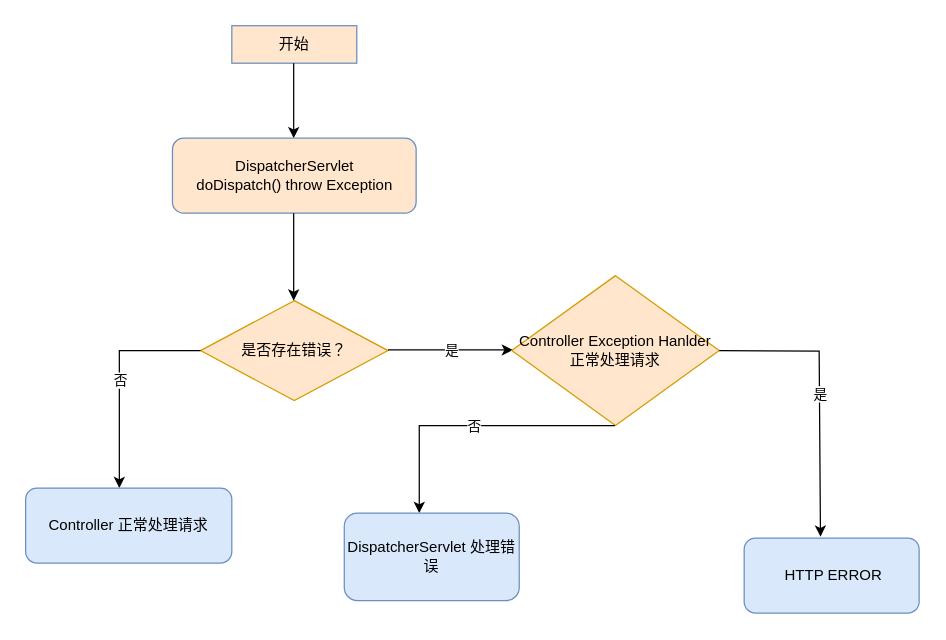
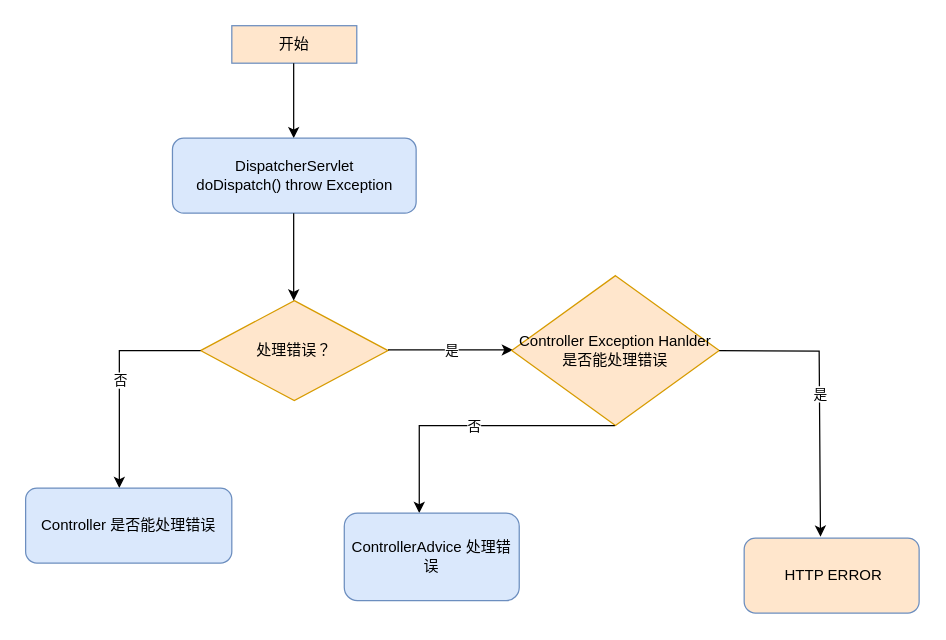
  <mxCell id="0" />
  <mxCell id="1" parent="0" />
  <mxCell id="2" value="开始" style="rounded=0;whiteSpace=wrap;html=1;fillColor=#ffe6cc;strokeColor=#6c8ebf;" vertex="1" parent="1"><mxGeometry x="185" y="20" width="100" height="30" as="geometry" /></mxCell>
  <mxCell id="3" value="" style="endArrow=classic;html=1;rounded=0;" edge="1" parent="1"><mxGeometry width="50" height="50" relative="1" as="geometry"><mxPoint x="234.5" y="50" as="sourcePoint" /><mxPoint x="234.5" y="110" as="targetPoint" /></mxGeometry></mxCell>
- <mxCell id="4" value="DispatcherServlet&lt;br&gt;doDispatch() throw Exception" style="rounded=1;whiteSpace=wrap;html=1;fillColor=#ffe6cc;strokeColor=#6c8ebf;" vertex="1" parent="1"><mxGeometry x="137.5" y="110" width="195" height="60" as="geometry" /></mxCell>
- <mxCell id="5" value="是否存在错误？" style="rhombus;whiteSpace=wrap;html=1;fillColor=#ffe6cc;strokeColor=#d79b00;" vertex="1" parent="1"><mxGeometry x="160" y="240" width="150" height="80" as="geometry" /></mxCell>
+ <mxCell id="4" value="DispatcherServlet&lt;br&gt;doDispatch() throw Exception" style="rounded=1;whiteSpace=wrap;html=1;fillColor=#dae8fc;strokeColor=#6c8ebf;" vertex="1" parent="1"><mxGeometry x="137.5" y="110" width="195" height="60" as="geometry" /></mxCell>
+ <mxCell id="5" value="处理错误？" style="rhombus;whiteSpace=wrap;html=1;fillColor=#ffe6cc;strokeColor=#d79b00;" vertex="1" parent="1"><mxGeometry x="160" y="240" width="150" height="80" as="geometry" /></mxCell>
  <mxCell id="6" value="" style="endArrow=classic;html=1;rounded=0;" edge="1" parent="1"><mxGeometry width="50" height="50" relative="1" as="geometry"><mxPoint x="234.5" y="170" as="sourcePoint" /><mxPoint x="234.5" y="240" as="targetPoint" /></mxGeometry></mxCell>
  <mxCell id="7" value="" style="endArrow=classic;html=1;rounded=0;" edge="1" parent="1"><mxGeometry relative="1" as="geometry"><mxPoint x="160" y="280" as="sourcePoint" /><mxPoint x="95" y="390" as="targetPoint" /><Array as="points"><mxPoint x="95" y="280" /></Array></mxGeometry></mxCell>
  <mxCell id="8" value="否" style="edgeLabel;resizable=0;html=1;;align=center;verticalAlign=middle;" connectable="0" vertex="1" parent="7"><mxGeometry relative="1" as="geometry" /></mxCell>
- <mxCell id="9" value="Controller 正常处理请求" style="rounded=1;whiteSpace=wrap;html=1;fillColor=#dae8fc;strokeColor=#6c8ebf;" vertex="1" parent="1"><mxGeometry x="20" y="390" width="165" height="60" as="geometry" /></mxCell>
+ <mxCell id="9" value="Controller 是否能处理错误" style="rounded=1;whiteSpace=wrap;html=1;fillColor=#dae8fc;strokeColor=#6c8ebf;" vertex="1" parent="1"><mxGeometry x="20" y="390" width="165" height="60" as="geometry" /></mxCell>
  <mxCell id="10" value="" style="endArrow=classic;html=1;rounded=0;" edge="1" parent="1"><mxGeometry relative="1" as="geometry"><mxPoint x="310" y="279.5" as="sourcePoint" /><mxPoint x="410" y="279.5" as="targetPoint" /></mxGeometry></mxCell>
  <mxCell id="11" value="是" style="edgeLabel;resizable=0;html=1;;align=center;verticalAlign=middle;" connectable="0" vertex="1" parent="10"><mxGeometry relative="1" as="geometry" /></mxCell>
- <mxCell id="12" value="Controller Exception Hanlder 正常处理请求" style="rhombus;whiteSpace=wrap;html=1;fillColor=#ffe6cc;strokeColor=#d79b00;" vertex="1" parent="1"><mxGeometry x="409" y="220" width="166" height="120" as="geometry" /></mxCell>
+ <mxCell id="12" value="Controller Exception Hanlder 是否能处理错误" style="rhombus;whiteSpace=wrap;html=1;fillColor=#ffe6cc;strokeColor=#d79b00;" vertex="1" parent="1"><mxGeometry x="409" y="220" width="166" height="120" as="geometry" /></mxCell>
  <mxCell id="13" value="" style="endArrow=classic;html=1;rounded=0;entryX=0.079;entryY=-0.027;entryDx=0;entryDy=0;entryPerimeter=0;" edge="1" parent="1"><mxGeometry relative="1" as="geometry"><mxPoint x="575" y="280" as="sourcePoint" /><mxPoint x="656.06" y="428.88" as="targetPoint" /><Array as="points"><mxPoint x="655" y="280.5" /></Array></mxGeometry></mxCell>
  <mxCell id="14" value="是" style="edgeLabel;resizable=0;html=1;;align=center;verticalAlign=middle;" connectable="0" vertex="1" parent="13"><mxGeometry relative="1" as="geometry" /></mxCell>
- <mxCell id="15" value="&amp;nbsp;HTTP ERROR" style="rounded=1;whiteSpace=wrap;html=1;fillColor=#dae8fc;strokeColor=#6c8ebf;" vertex="1" parent="1"><mxGeometry x="595" y="430" width="140" height="60" as="geometry" /></mxCell>
+ <mxCell id="15" value="&amp;nbsp;HTTP ERROR" style="rounded=1;whiteSpace=wrap;html=1;fillColor=#ffe6cc;strokeColor=#6c8ebf;" vertex="1" parent="1"><mxGeometry x="595" y="430" width="140" height="60" as="geometry" /></mxCell>
  <mxCell id="16" value="" style="endArrow=classic;html=1;rounded=0;" edge="1" parent="1"><mxGeometry relative="1" as="geometry"><mxPoint x="491.5" y="340" as="sourcePoint" /><mxPoint x="335" y="410" as="targetPoint" /><Array as="points"><mxPoint x="335" y="340" /></Array></mxGeometry></mxCell>
  <mxCell id="17" value="否" style="edgeLabel;resizable=0;html=1;;align=center;verticalAlign=middle;" connectable="0" vertex="1" parent="16"><mxGeometry relative="1" as="geometry" /></mxCell>
- <mxCell id="18" value="DispatcherServlet 处理错误" style="rounded=1;whiteSpace=wrap;html=1;fillColor=#dae8fc;strokeColor=#6c8ebf;" vertex="1" parent="1"><mxGeometry x="275" y="410" width="140" height="70" as="geometry" /></mxCell>
+ <mxCell id="18" value="ControllerAdvice 处理错误" style="rounded=1;whiteSpace=wrap;html=1;fillColor=#dae8fc;strokeColor=#6c8ebf;" vertex="1" parent="1"><mxGeometry x="275" y="410" width="140" height="70" as="geometry" /></mxCell>
